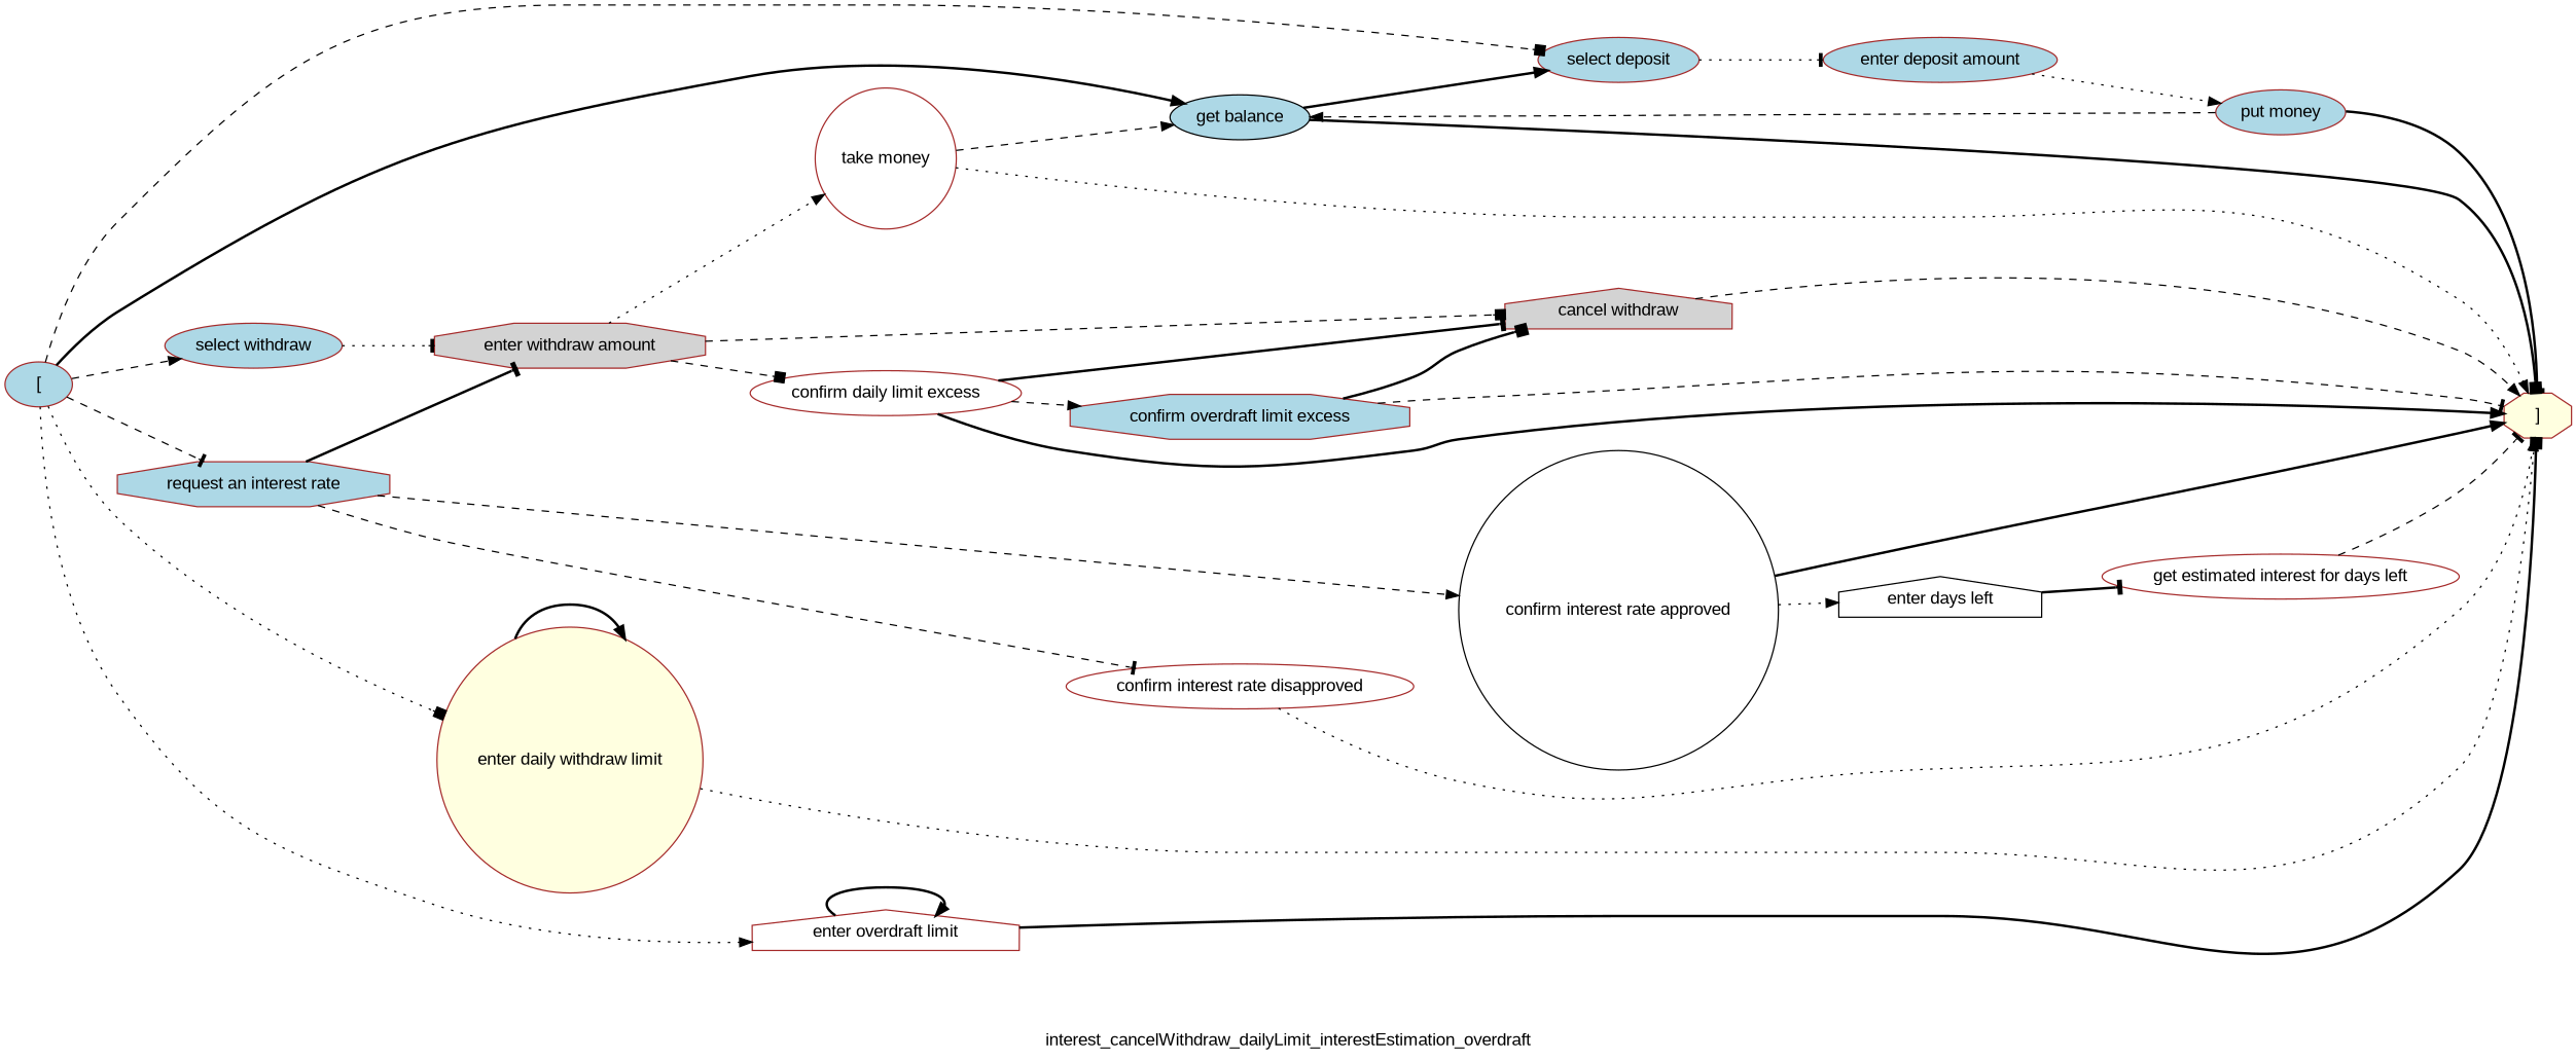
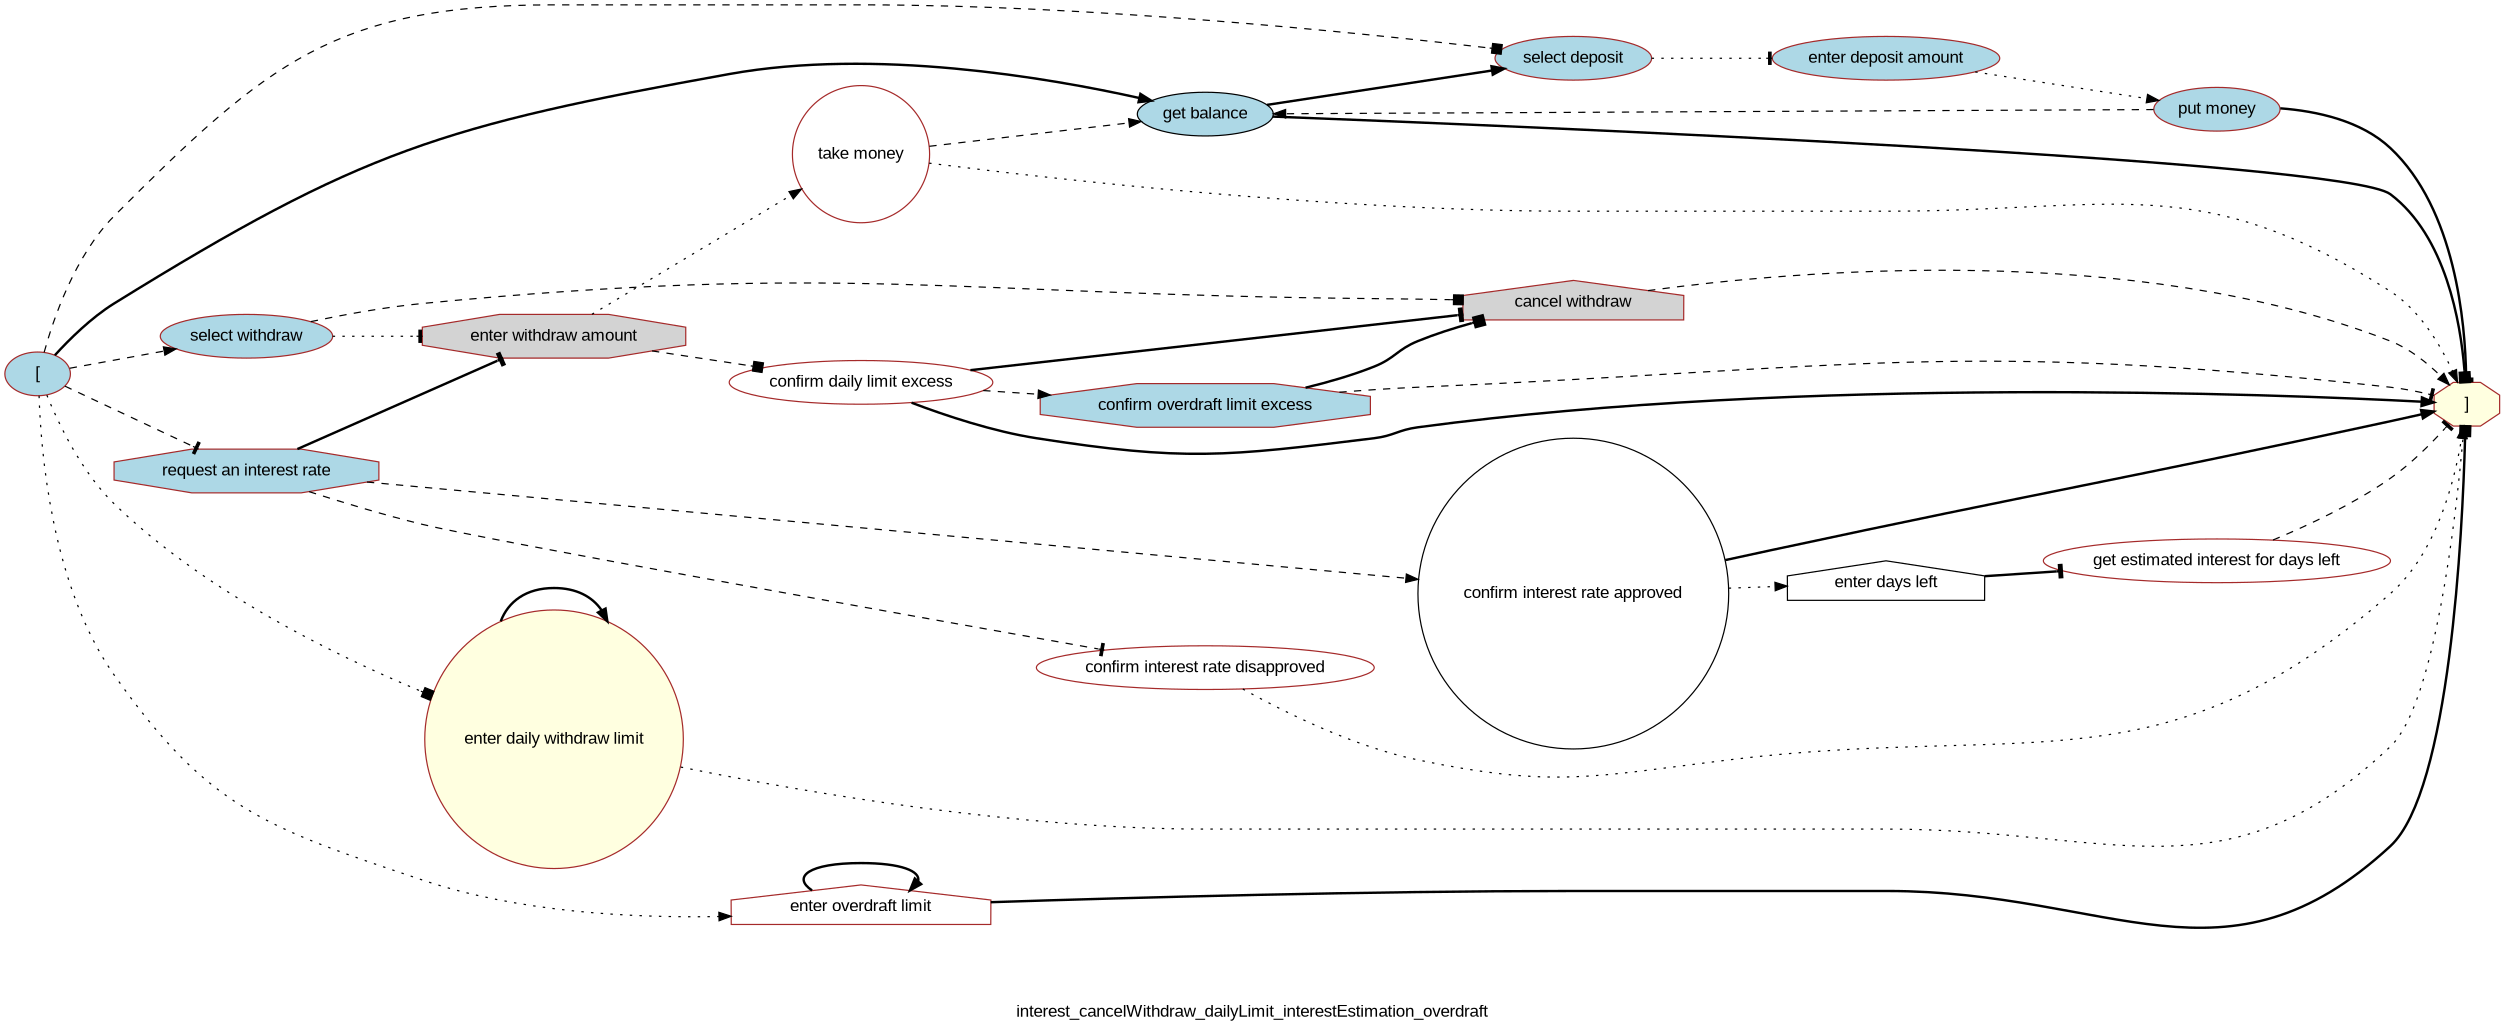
  digraph {
    fontname="Liberation Sans"
    label=interest_cancelWithdraw_dailyLimit_interestEstimation_overdraft
    rankdir=LR
    node [color=brown fillcolor=lightblue fontname="Liberation Sans" shape=ellipse style=filled]
    edge [arrowhead=normal fontname="Liberation Sans" style=bold]
    n1 [color=black label="get balance"]
    n2 [fillcolor=lightyellow label="]" shape=octagon]
    n3 [label="select deposit"]
    n4 [label="enter deposit amount"]
    n5 [label="select withdraw"]
    n6 [fillcolor=lightgrey label="enter withdraw amount" shape=octagon]
    n7 [fillcolor=lightgrey label="cancel withdraw" shape=house]
    n8 [label="["]
    n9 [label="request an interest rate" shape=octagon]
    n10 [fillcolor=lightyellow label="enter daily withdraw limit" shape=circle]
    n11 [fillcolor=white label="enter overdraft limit" shape=house]
    n12 [color=black fillcolor=white label="confirm interest rate approved" shape=circle]
    n13 [fillcolor=white label="confirm interest rate disapproved"]
    n14 [label="put money"]
    n15 [fillcolor=white label="take money" shape=circle]
    n16 [fillcolor=white label="confirm daily limit excess"]
    n17 [label="confirm overdraft limit excess" shape=octagon]
    n18 [color=black fillcolor=white label="enter days left" shape=house]
    n19 [fillcolor=white label="get estimated interest for days left"]
    n1 -> n2 [arrowhead=box]
    n1 -> n3
    n3 -> n4 [arrowhead=tee style=dotted]
    n4 -> n14 [style=dotted]
    n5 -> n6 [arrowhead=tee style=dotted]
-   n6 -> n7 [arrowhead=box style=dashed]
+   n5 -> n7 [arrowhead=box style=dashed]
    n6 -> n15 [style=dotted]
    n6 -> n16 [arrowhead=box style=dashed]
    n7 -> n2 [style=dashed]
    n8 -> n1
    n8 -> n3 [arrowhead=box style=dashed]
    n8 -> n5 [style=dashed]
    n8 -> n9 [arrowhead=tee style=dashed]
    n8 -> n10 [arrowhead=box style=dotted]
    n8 -> n11 [style=dotted]
    n9 -> n6 [arrowhead=tee]
    n9 -> n12 [style=dashed]
    n9 -> n13 [arrowhead=tee style=dashed]
    n10 -> n2 [style=dotted]
    n10 -> n10
    n11 -> n2 [arrowhead=box]
    n11 -> n11
    n12 -> n2
    n12 -> n18 [style=dotted]
    n13 -> n2 [style=dotted]
    n14 -> n1 [style=dashed]
    n14 -> n2 [arrowhead=tee]
    n15 -> n1 [style=dashed]
    n15 -> n2 [style=dotted]
    n16 -> n2
    n16 -> n7 [arrowhead=tee]
    n16 -> n17 [style=dashed]
    n17 -> n2 [arrowhead=tee style=dashed]
    n17 -> n7 [arrowhead=box]
    n18 -> n19 [arrowhead=tee]
    n19 -> n2 [arrowhead=tee style=dashed]
  }
